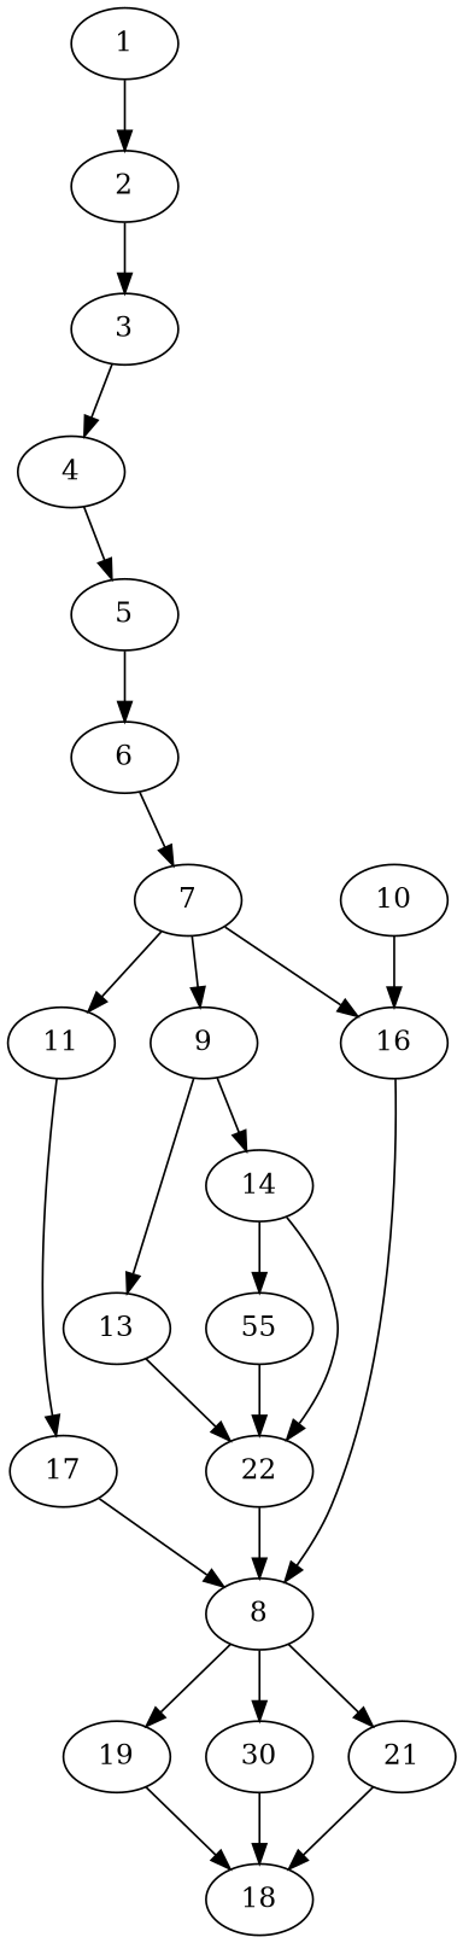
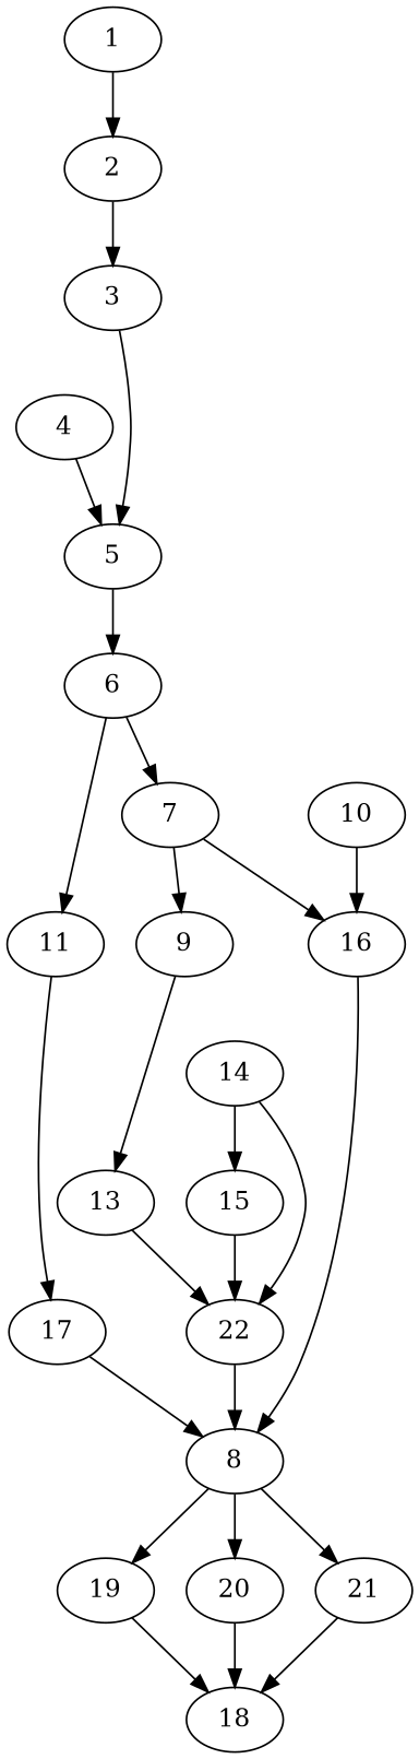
  digraph {
    "Duplicate states"=0
    "Max states in OPEN"=24
    Modes="60000ms; partial expansion, ; Pruning: processor isomorphism, processor normalisation, task equivalence, equivalent schedule 2, ; F-value: new, DRT, ; Optimisation: list scheduling, "
    "Node concurrency"=-1
    "Number of processors"=16
    "Pruned using list schedule length"=29887
    "States removed from OPEN"=5863
    "Time to schedule (ms)"=438
    "Total idle time"=1296
    "Total schedule length"=1008
    "Total sequential time"=1483
    "Total states created"=35811
    node [Processor=0 Weight=61]
    edge [Weight=6]
    1 ["Finish time"=36 "Start time"=0 Weight=36]
    2 ["Finish time"=157 "Start time"=36 Weight=121]
    3 ["Finish time"=206 "Start time"=157 Weight=49]
    4 ["Finish time"=303 "Start time"=206 Weight=97]
    5 ["Finish time"=376 "Start time"=303 Weight=73]
    6 ["Finish time"=425 "Start time"=376 Weight=49]
    7 ["Finish time"=474 "Start time"=425 Weight=49]
    9 ["Finish time"=583 "Start time"=474 Weight=109]
    11 ["Finish time"=566 Processor=1 "Start time"=505]
    16 ["Finish time"=715 Processor=2 "Start time"=654]
    13 ["Finish time"=692 "Start time"=583 Weight=109]
    14 ["Finish time"=673 Processor=1 "Start time"=588 Weight=85]
    10 ["Finish time"=505 Processor=1 "Start time"=481 Weight=24]
    17 ["Finish time"=722 Processor=1 "Start time"=673 Weight=49]
    n15 ["Finish time"=753 "Start time"=692 label=22]
-   15 ["Finish time"=654 Processor=2 "Start time"=593 label=55]
+   15 ["Finish time"=654 Processor=2 "Start time"=593]
    8 ["Finish time"=814 "Start time"=753]
    19 ["Finish time"=893 Processor=1 "Start time"=820 Weight=73]
-   20 ["Finish time"=923 "Start time"=814 Weight=109 label=30]
+   20 ["Finish time"=923 "Start time"=814 Weight=109]
    21 ["Finish time"=878 Processor=2 "Start time"=817]
    18 ["Finish time"=1008 "Start time"=923 Weight=85]
    1 -> 2 [Weight=9]
    2 -> 3 [Weight=8]
-   3 -> 4 [Weight=2]
+   3 -> 5 [Weight=2]
    4 -> 5
    5 -> 6 [Weight=4]
    6 -> 7 [Weight=3]
    7 -> 9 [Weight=8]
-   7 -> 11 [Weight=9]
+   6 -> 11 [Weight=9]
    7 -> 16 [Weight=7]
    9 -> 13 [Weight=3]
-   9 -> 14 [Weight=5]
    11 -> 17
    16 -> 8 [Weight=2]
    13 -> n15 [Weight=7]
    14 -> n15 [Weight=3]
    14 -> 15 [Weight=10]
    10 -> 16 [Weight=2]
    17 -> 8
    n15 -> 8 [Weight=5]
    15 -> n15 [Weight=10]
    8 -> 19
    8 -> 20
    8 -> 21 [Weight=3]
    19 -> 18 [Weight=8]
    20 -> 18 [Weight=8]
    21 -> 18 [Weight=2]
  }
